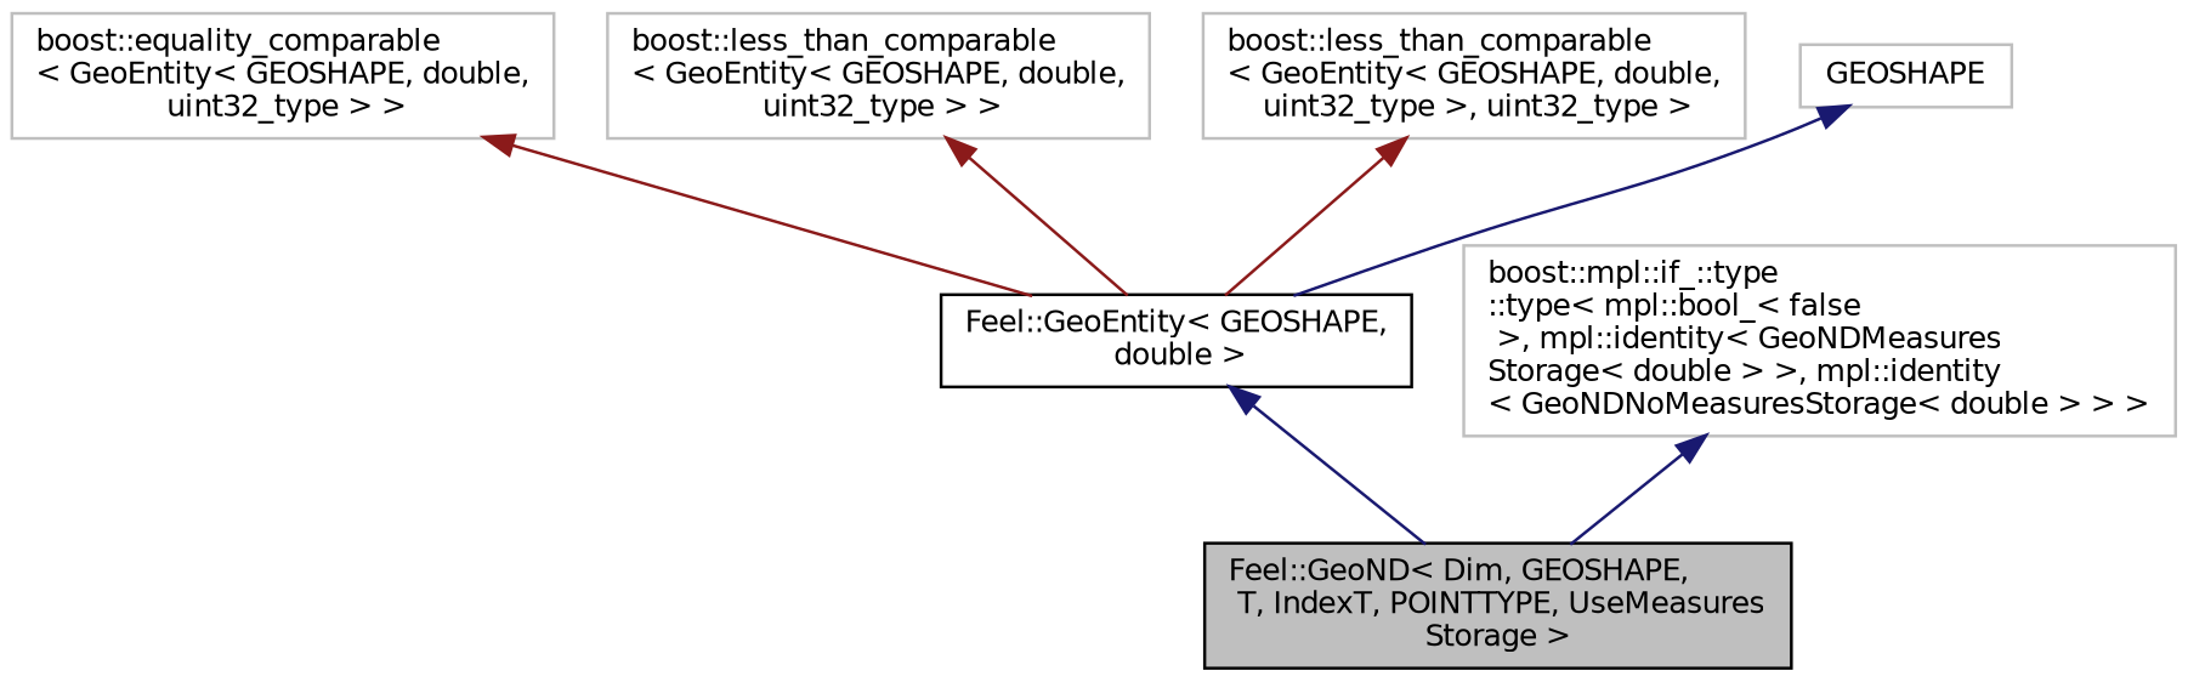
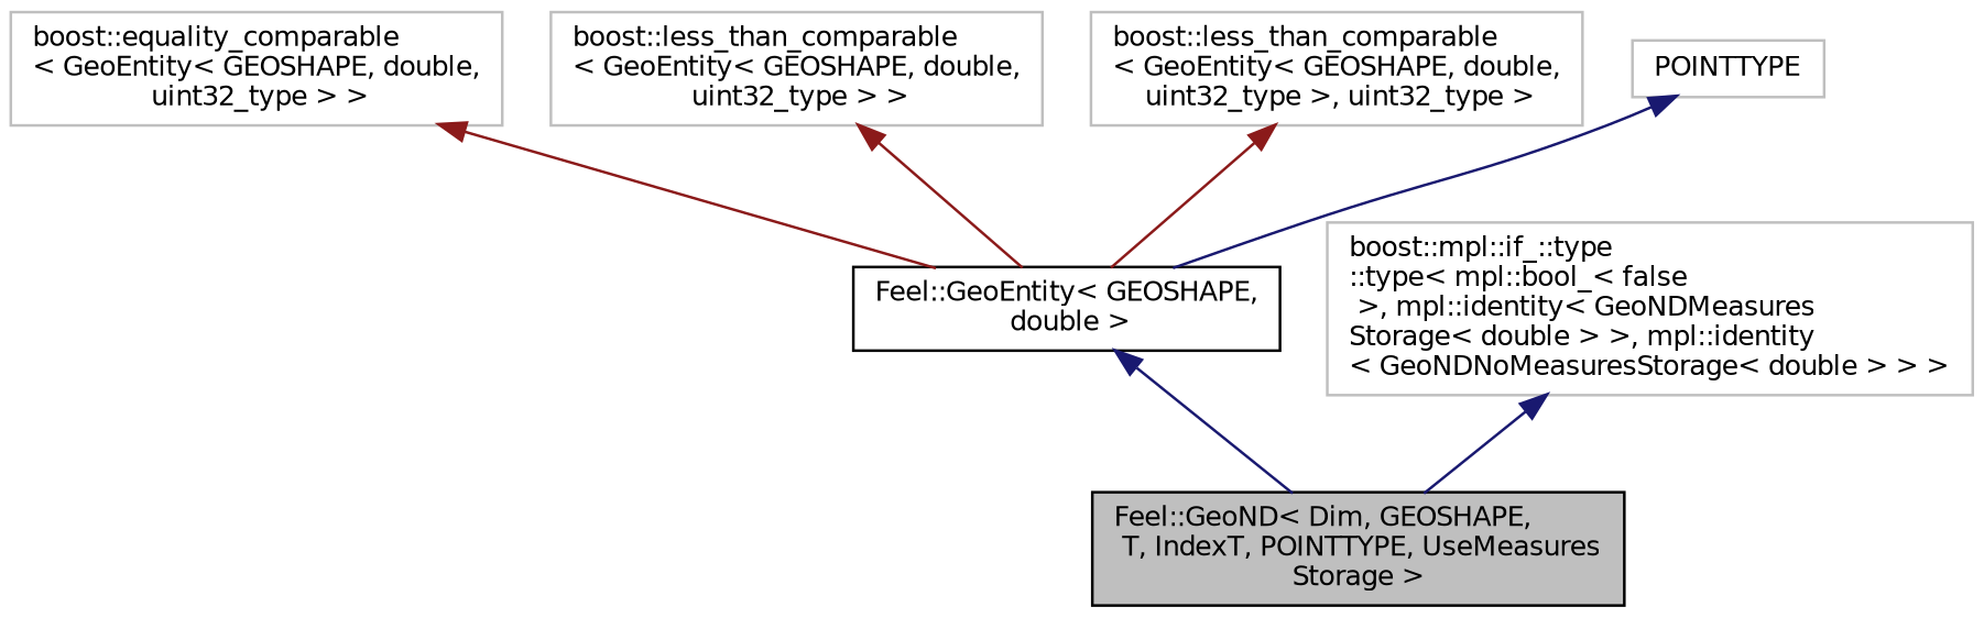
  digraph {
    rankdir=TB
    node [color=grey75 fillcolor=white fontname=Helvetica fontsize=10 shape=record style=filled]
    edge [color=midnightblue dir=back fontname=Helvetica fontsize=10 labelfontname=Helvetica labelfontsize=10 style=solid]
    n1 [color=black fillcolor=grey75 fontcolor=black height=0.2 label="Feel::GeoND\< Dim, GEOSHAPE,\l T, IndexT, POINTTYPE, UseMeasures\lStorage \>" width=0.4]
    n2 [color=black height=0.2 label="Feel::GeoEntity\< GEOSHAPE,\l double \>" width=0.4]
    n3 [height=0.2 label="boost::equality_comparable\l\< GeoEntity\< GEOSHAPE, double,\l uint32_type \> \>" width=0.4]
    n4 [height=0.2 label="boost::less_than_comparable\l\< GeoEntity\< GEOSHAPE, double,\l uint32_type \> \>" width=0.4]
    n5 [height=0.2 label="boost::less_than_comparable\l\< GeoEntity\< GEOSHAPE, double,\l uint32_type \>, uint32_type \>" width=0.4]
-   n6 [height=0.2 label=GEOSHAPE width=0.4]
+   n6 [height=0.2 label=POINTTYPE width=0.4]
    n7 [height=0.2 label="boost::mpl::if_::type\l::type\< mpl::bool_\< false\l \>, mpl::identity\< GeoNDMeasures\lStorage\< double \> \>, mpl::identity\l\< GeoNDNoMeasuresStorage\< double \> \> \>" width=0.4]
    n2 -> n1
    n3 -> n2 [color=firebrick4]
    n4 -> n2 [color=firebrick4]
    n5 -> n2 [color=firebrick4]
    n6 -> n2
    n7 -> n1
  }
